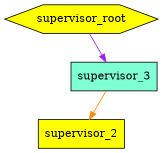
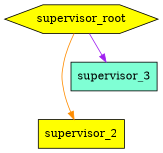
  digraph {
    node [fillcolor=yellow shape=box style=filled]
    supervisor_root [shape=hexagon]
    supervisor_2
    supervisor_3 [fillcolor=aquamarine]
-   supervisor_3 -> supervisor_2 [color=darkorange]
+   supervisor_root -> supervisor_2 [color=darkorange]
    supervisor_root -> supervisor_3 [color=purple]
  }
